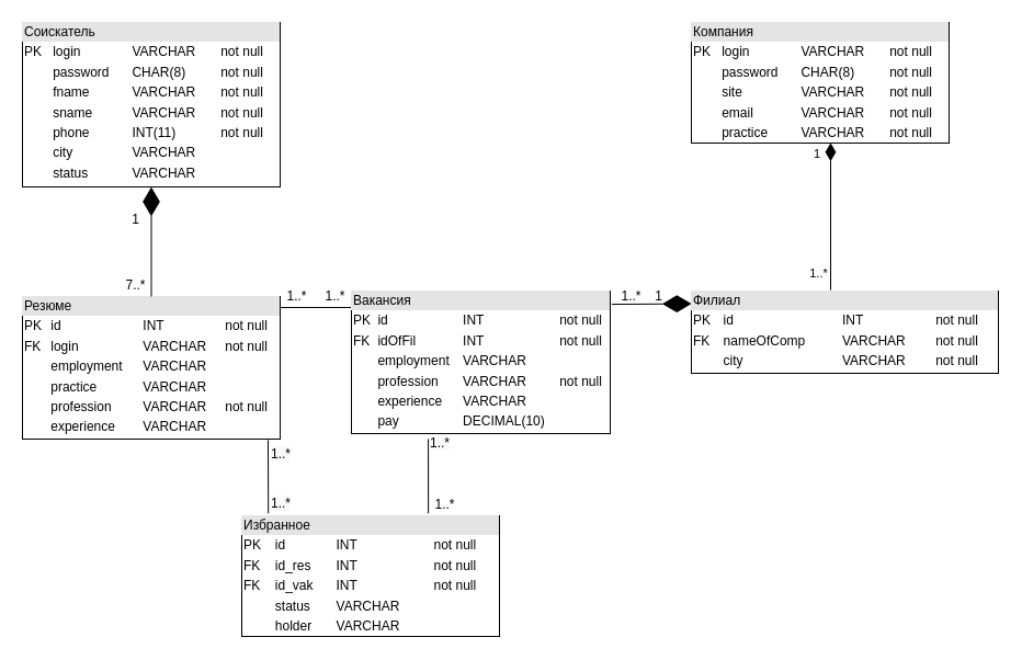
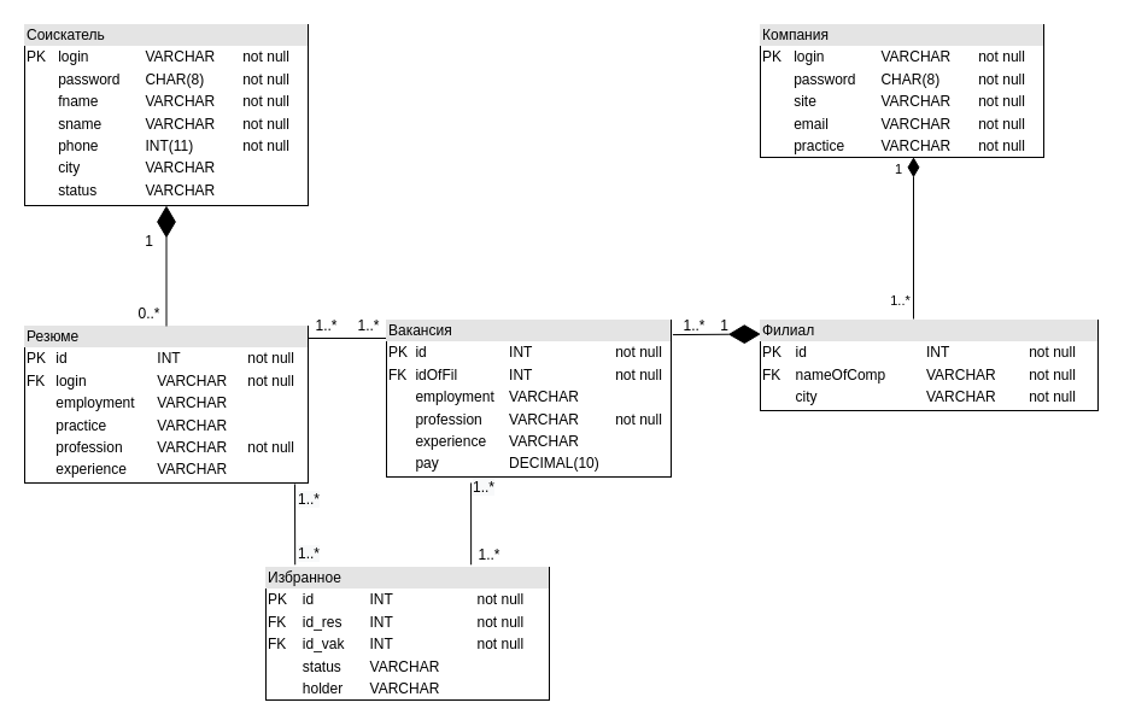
  <mxCell id="0" />
  <mxCell id="1" parent="0" />
  <mxCell id="2" value="&lt;div style=&quot;box-sizing: border-box ; width: 100% ; background: #e4e4e4 ; padding: 2px&quot;&gt;Соискатель&lt;/div&gt;&lt;table style=&quot;width: 100% ; font-size: 1em&quot; cellpadding=&quot;2&quot; cellspacing=&quot;0&quot;&gt;&lt;tbody&gt;&lt;tr&gt;&lt;td&gt;PK&lt;/td&gt;&lt;td&gt;login&lt;/td&gt;&lt;td&gt;VARCHAR&lt;/td&gt;&lt;td&gt;not null&lt;/td&gt;&lt;/tr&gt;&lt;tr&gt;&lt;td&gt;&lt;br&gt;&lt;/td&gt;&lt;td&gt;password&lt;/td&gt;&lt;td&gt;CHAR(8)&lt;/td&gt;&lt;td&gt;not null&lt;/td&gt;&lt;/tr&gt;&lt;tr&gt;&lt;td&gt;&lt;br&gt;&lt;/td&gt;&lt;td&gt;fname&lt;br&gt;&lt;/td&gt;&lt;td&gt;VARCHAR&lt;/td&gt;&lt;td&gt;not null&lt;/td&gt;&lt;/tr&gt;&lt;tr&gt;&lt;td&gt;&lt;br&gt;&lt;/td&gt;&lt;td&gt;sname&lt;br&gt;&lt;/td&gt;&lt;td&gt;VARCHAR&lt;/td&gt;&lt;td&gt;not null&lt;/td&gt;&lt;/tr&gt;&lt;tr&gt;&lt;td&gt;&lt;br&gt;&lt;/td&gt;&lt;td&gt;phone&lt;/td&gt;&lt;td&gt;INT(11)&lt;/td&gt;&lt;td&gt;not null&lt;/td&gt;&lt;/tr&gt;&lt;tr&gt;&lt;td&gt;&lt;/td&gt;&lt;td&gt;city&lt;br&gt;&lt;/td&gt;&lt;td&gt;VARCHAR&lt;/td&gt;&lt;td&gt;&lt;br&gt;&lt;/td&gt;&lt;/tr&gt;&lt;tr&gt;&lt;td&gt;&lt;br&gt;&lt;/td&gt;&lt;td&gt;status&lt;br&gt;&lt;/td&gt;&lt;td&gt;VARCHAR&lt;/td&gt;&lt;td&gt;&lt;br&gt;&lt;/td&gt;&lt;/tr&gt;&lt;/tbody&gt;&lt;/table&gt;" style="verticalAlign=top;align=left;overflow=fill;html=1;" parent="1" vertex="1"><mxGeometry x="20" y="20" width="235" height="150" as="geometry" /></mxCell>
  <mxCell id="3" value="&lt;div style=&quot;box-sizing: border-box ; width: 100% ; background: #e4e4e4 ; padding: 2px&quot;&gt;Резюме&lt;/div&gt;&lt;table style=&quot;width: 100% ; font-size: 1em&quot; cellpadding=&quot;2&quot; cellspacing=&quot;0&quot;&gt;&lt;tbody&gt;&lt;tr&gt;&lt;td&gt;PK&lt;/td&gt;&lt;td&gt;id&lt;/td&gt;&lt;td&gt;INT&lt;/td&gt;&lt;td&gt;not null&lt;/td&gt;&lt;/tr&gt;&lt;tr&gt;&lt;td&gt;FK&lt;/td&gt;&lt;td&gt;login&lt;/td&gt;&lt;td&gt;VARCHAR&lt;/td&gt;&lt;td&gt;not null&lt;/td&gt;&lt;/tr&gt;&lt;tr&gt;&lt;td&gt;&lt;br&gt;&lt;/td&gt;&lt;td&gt;employment&lt;br&gt;&lt;/td&gt;&lt;td&gt;VARCHAR&lt;/td&gt;&lt;td&gt;&lt;br&gt;&lt;/td&gt;&lt;/tr&gt;&lt;tr&gt;&lt;td&gt;&lt;br&gt;&lt;/td&gt;&lt;td&gt;practice&lt;br&gt;&lt;/td&gt;&lt;td&gt;VARCHAR&lt;/td&gt;&lt;td&gt;&lt;br&gt;&lt;/td&gt;&lt;/tr&gt;&lt;tr&gt;&lt;td&gt;&lt;br&gt;&lt;/td&gt;&lt;td&gt;profession&lt;br&gt;&lt;/td&gt;&lt;td&gt;VARCHAR&lt;/td&gt;&lt;td&gt;not null&lt;/td&gt;&lt;/tr&gt;&lt;tr&gt;&lt;td&gt;&lt;/td&gt;&lt;td&gt;experience&lt;br&gt;&lt;/td&gt;&lt;td&gt;VARCHAR&lt;/td&gt;&lt;td&gt;&lt;br&gt;&lt;/td&gt;&lt;/tr&gt;&lt;/tbody&gt;&lt;/table&gt;" style="verticalAlign=top;align=left;overflow=fill;html=1;" parent="1" vertex="1"><mxGeometry x="20" y="270" width="235" height="130" as="geometry" /></mxCell>
  <mxCell id="4" value="&lt;div style=&quot;box-sizing: border-box ; width: 100% ; background: #e4e4e4 ; padding: 2px&quot;&gt;Компания&lt;/div&gt;&lt;table style=&quot;width: 100% ; font-size: 1em&quot; cellpadding=&quot;2&quot; cellspacing=&quot;0&quot;&gt;&lt;tbody&gt;&lt;tr&gt;&lt;td&gt;PK&lt;/td&gt;&lt;td&gt;login&lt;br&gt;&lt;/td&gt;&lt;td&gt;VARCHAR&lt;/td&gt;&lt;td&gt;not null&lt;/td&gt;&lt;/tr&gt;&lt;tr&gt;&lt;td&gt;&lt;br&gt;&lt;/td&gt;&lt;td&gt;password&lt;/td&gt;&lt;td&gt;CHAR(8)&lt;/td&gt;&lt;td&gt;not null&lt;/td&gt;&lt;/tr&gt;&lt;tr&gt;&lt;td&gt;&lt;br&gt;&lt;/td&gt;&lt;td&gt;site&lt;br&gt;&lt;/td&gt;&lt;td&gt;VARCHAR&lt;/td&gt;&lt;td&gt;not null&lt;/td&gt;&lt;/tr&gt;&lt;tr&gt;&lt;td&gt;&lt;br&gt;&lt;/td&gt;&lt;td&gt;email&lt;br&gt;&lt;/td&gt;&lt;td&gt;VARCHAR&lt;/td&gt;&lt;td&gt;not null&lt;/td&gt;&lt;/tr&gt;&lt;tr&gt;&lt;td&gt;&lt;br&gt;&lt;/td&gt;&lt;td&gt;practice&lt;br&gt;&lt;/td&gt;&lt;td&gt;VARCHAR&lt;/td&gt;&lt;td&gt;not null&lt;/td&gt;&lt;/tr&gt;&lt;/tbody&gt;&lt;/table&gt;" style="verticalAlign=top;align=left;overflow=fill;html=1;" parent="1" vertex="1"><mxGeometry x="630" y="20" width="235" height="110" as="geometry" /></mxCell>
  <mxCell id="5" value="&lt;div style=&quot;box-sizing: border-box ; width: 100% ; background: #e4e4e4 ; padding: 2px&quot;&gt;Филиал&lt;/div&gt;&lt;table style=&quot;width: 100% ; font-size: 1em&quot; cellpadding=&quot;2&quot; cellspacing=&quot;0&quot;&gt;&lt;tbody&gt;&lt;tr&gt;&lt;td&gt;PK&lt;/td&gt;&lt;td&gt;id&lt;br&gt;&lt;/td&gt;&lt;td&gt;INT&lt;/td&gt;&lt;td&gt;not null&lt;/td&gt;&lt;/tr&gt;&lt;tr&gt;&lt;td&gt;FK&lt;/td&gt;&lt;td&gt;nameOfComp&lt;/td&gt;&lt;td&gt;VARCHAR&lt;/td&gt;&lt;td&gt;not null&lt;/td&gt;&lt;/tr&gt;&lt;tr&gt;&lt;td&gt;&lt;br&gt;&lt;/td&gt;&lt;td&gt;city&lt;br&gt;&lt;/td&gt;&lt;td&gt;VARCHAR&lt;/td&gt;&lt;td&gt;not null&lt;/td&gt;&lt;/tr&gt;&lt;/tbody&gt;&lt;/table&gt;" style="verticalAlign=top;align=left;overflow=fill;html=1;" parent="1" vertex="1"><mxGeometry x="630" y="265" width="280" height="75" as="geometry" /></mxCell>
  <mxCell id="6" style="edgeStyle=orthogonalEdgeStyle;rounded=0;orthogonalLoop=1;jettySize=auto;html=1;endArrow=none;endFill=0;" parent="1" source="7" edge="1"><mxGeometry relative="1" as="geometry"><mxPoint x="255" y="280" as="targetPoint" /><Array as="points"><mxPoint x="255" y="280" /></Array></mxGeometry></mxCell>
  <mxCell id="7" value="&lt;div style=&quot;box-sizing: border-box ; width: 100% ; background: #e4e4e4 ; padding: 2px&quot;&gt;Вакансия&lt;/div&gt;&lt;table style=&quot;width: 100% ; font-size: 1em&quot; cellpadding=&quot;2&quot; cellspacing=&quot;0&quot;&gt;&lt;tbody&gt;&lt;tr&gt;&lt;td&gt;PK&lt;/td&gt;&lt;td&gt;id&lt;/td&gt;&lt;td&gt;INT&lt;/td&gt;&lt;td&gt;not null&lt;/td&gt;&lt;/tr&gt;&lt;tr&gt;&lt;td&gt;FK&lt;/td&gt;&lt;td&gt;idOfFil&lt;br&gt;&lt;/td&gt;&lt;td&gt;INT&lt;/td&gt;&lt;td&gt;not null&lt;/td&gt;&lt;/tr&gt;&lt;tr&gt;&lt;td&gt;&lt;br&gt;&lt;/td&gt;&lt;td&gt;employment&lt;br&gt;&lt;/td&gt;&lt;td&gt;VARCHAR&lt;/td&gt;&lt;td&gt;&lt;br&gt;&lt;/td&gt;&lt;/tr&gt;&lt;tr&gt;&lt;td&gt;&lt;br&gt;&lt;/td&gt;&lt;td&gt;profession&lt;br&gt;&lt;/td&gt;&lt;td&gt;VARCHAR&lt;/td&gt;&lt;td&gt;not null&lt;/td&gt;&lt;/tr&gt;&lt;tr&gt;&lt;td&gt;&lt;/td&gt;&lt;td&gt;experience&lt;br&gt;&lt;/td&gt;&lt;td&gt;VARCHAR&lt;/td&gt;&lt;td&gt;&lt;br&gt;&lt;/td&gt;&lt;/tr&gt;&lt;tr&gt;&lt;td&gt;&lt;br&gt;&lt;/td&gt;&lt;td&gt;pay&lt;/td&gt;&lt;td&gt;DECIMAL(10)&lt;br&gt;&lt;/td&gt;&lt;td&gt;&lt;br&gt;&lt;/td&gt;&lt;/tr&gt;&lt;/tbody&gt;&lt;/table&gt;" style="verticalAlign=top;align=left;overflow=fill;html=1;" parent="1" vertex="1"><mxGeometry x="320" y="265" width="236" height="130" as="geometry" /></mxCell>
  <mxCell id="8" value="1" style="endArrow=none;html=1;endSize=12;startArrow=diamondThin;startSize=14;startFill=1;edgeStyle=orthogonalEdgeStyle;align=left;verticalAlign=bottom;endFill=0;exitX=0.541;exitY=0.998;exitDx=0;exitDy=0;exitPerimeter=0;" parent="1" source="4" edge="1"><mxGeometry x="-0.002" y="-51" relative="1" as="geometry"><mxPoint x="778" y="140" as="sourcePoint" /><mxPoint x="757" y="264" as="targetPoint" /><Array as="points"><mxPoint x="757" y="264" /><mxPoint x="757" y="264" /></Array><mxPoint x="34" y="-48" as="offset" /></mxGeometry></mxCell>
  <mxCell id="9" value="1..*" style="edgeLabel;html=1;align=center;verticalAlign=middle;resizable=0;points=[];" parent="1" vertex="1" connectable="0"><mxGeometry x="759.995" y="264.999" as="geometry"><mxPoint x="-14.1" y="-16.03" as="offset" /></mxGeometry></mxCell>
  <mxCell id="10" value="" style="endArrow=diamondThin;endFill=1;endSize=24;html=1;entryX=0.5;entryY=1;entryDx=0;entryDy=0;" parent="1" source="3" target="2" edge="1"><mxGeometry width="160" relative="1" as="geometry"><mxPoint x="90" y="360" as="sourcePoint" /><mxPoint x="250" y="360" as="targetPoint" /></mxGeometry></mxCell>
  <mxCell id="11" value="1" style="text;html=1;align=center;verticalAlign=middle;resizable=0;points=[];autosize=1;" parent="1" vertex="1"><mxGeometry x="113" y="190" width="20" height="20" as="geometry" /></mxCell>
- <mxCell id="12" value="7..*" style="text;html=1;align=center;verticalAlign=middle;resizable=0;points=[];autosize=1;" parent="1" vertex="1"><mxGeometry x="108" y="250" width="30" height="20" as="geometry" /></mxCell>
+ <mxCell id="12" value="0..*" style="text;html=1;align=center;verticalAlign=middle;resizable=0;points=[];autosize=1;" parent="1" vertex="1"><mxGeometry x="108" y="250" width="30" height="20" as="geometry" /></mxCell>
  <mxCell id="13" value="1..*" style="text;html=1;align=center;verticalAlign=middle;resizable=0;points=[];autosize=1;" parent="1" vertex="1"><mxGeometry x="255" y="260" width="30" height="20" as="geometry" /></mxCell>
  <mxCell id="14" value="1" style="text;html=1;align=center;verticalAlign=middle;resizable=0;points=[];autosize=1;" parent="1" vertex="1"><mxGeometry x="590" y="260" width="20" height="20" as="geometry" /></mxCell>
  <mxCell id="15" value="" style="endArrow=diamondThin;endFill=1;endSize=24;html=1;entryX=0.001;entryY=0.154;entryDx=0;entryDy=0;entryPerimeter=0;exitX=1.006;exitY=0.093;exitDx=0;exitDy=0;exitPerimeter=0;" parent="1" source="7" target="5" edge="1"><mxGeometry width="160" relative="1" as="geometry"><mxPoint x="579" y="270" as="sourcePoint" /><mxPoint x="562" y="92" as="targetPoint" /><Array as="points" /></mxGeometry></mxCell>
  <mxCell id="16" value="1..*" style="text;html=1;align=center;verticalAlign=middle;resizable=0;points=[];autosize=1;" parent="1" vertex="1"><mxGeometry x="290" y="260" width="30" height="20" as="geometry" /></mxCell>
  <mxCell id="17" value="1..*" style="text;html=1;align=center;verticalAlign=middle;resizable=0;points=[];autosize=1;" parent="1" vertex="1"><mxGeometry x="560" y="260" width="30" height="20" as="geometry" /></mxCell>
  <mxCell id="18" value="&lt;div style=&quot;box-sizing: border-box ; width: 100% ; background: #e4e4e4 ; padding: 2px&quot;&gt;Избранное&lt;/div&gt;&lt;table style=&quot;width: 100% ; font-size: 1em&quot; cellpadding=&quot;2&quot; cellspacing=&quot;0&quot;&gt;&lt;tbody&gt;&lt;tr&gt;&lt;td&gt;PK&lt;/td&gt;&lt;td&gt;id&lt;/td&gt;&lt;td&gt;INT&lt;/td&gt;&lt;td&gt;not null&lt;/td&gt;&lt;/tr&gt;&lt;tr&gt;&lt;td&gt;FK&lt;/td&gt;&lt;td&gt;id_res&lt;/td&gt;&lt;td&gt;INT&lt;/td&gt;&lt;td&gt;not null&lt;/td&gt;&lt;/tr&gt;&lt;tr&gt;&lt;td&gt;FK&lt;/td&gt;&lt;td&gt;id_vak&lt;br&gt;&lt;/td&gt;&lt;td&gt;INT&lt;/td&gt;&lt;td&gt;not null&lt;/td&gt;&lt;/tr&gt;&lt;tr&gt;&lt;td&gt;&lt;br&gt;&lt;/td&gt;&lt;td&gt;status&lt;/td&gt;&lt;td&gt;VARCHAR&lt;/td&gt;&lt;td&gt;&lt;br&gt;&lt;/td&gt;&lt;/tr&gt;&lt;tr&gt;&lt;td&gt;&lt;br&gt;&lt;/td&gt;&lt;td&gt;holder&lt;/td&gt;&lt;td&gt;VARCHAR&lt;/td&gt;&lt;td&gt;&lt;br&gt;&lt;/td&gt;&lt;/tr&gt;&lt;/tbody&gt;&lt;/table&gt;" style="verticalAlign=top;align=left;overflow=fill;html=1;" parent="1" vertex="1"><mxGeometry x="220" y="470" width="235" height="110" as="geometry" /></mxCell>
  <mxCell id="19" value="" style="endArrow=none;html=1;exitX=0.297;exitY=1.038;exitDx=0;exitDy=0;exitPerimeter=0;entryX=0.724;entryY=-0.02;entryDx=0;entryDy=0;entryPerimeter=0;" parent="1" source="7" target="18" edge="1"><mxGeometry width="50" height="50" relative="1" as="geometry"><mxPoint x="400" y="260" as="sourcePoint" /><mxPoint x="427" y="130" as="targetPoint" /><Array as="points" /></mxGeometry></mxCell>
  <mxCell id="20" value="1..*" style="text;html=1;align=center;verticalAlign=middle;resizable=0;points=[];autosize=1;" parent="1" vertex="1"><mxGeometry x="390" y="450" width="30" height="20" as="geometry" /></mxCell>
  <mxCell id="21" value="&lt;span style=&quot;color: rgb(0, 0, 0); font-family: helvetica; font-size: 12px; font-style: normal; font-weight: 400; letter-spacing: normal; text-align: center; text-indent: 0px; text-transform: none; word-spacing: 0px; background-color: rgb(248, 249, 250); display: inline; float: none;&quot;&gt;1..*&lt;/span&gt;" style="text;whiteSpace=wrap;html=1;" parent="1" vertex="1"><mxGeometry x="390" y="390" width="40" height="30" as="geometry" /></mxCell>
  <mxCell id="22" value="" style="endArrow=none;html=1;entryX=0.103;entryY=-0.02;entryDx=0;entryDy=0;entryPerimeter=0;" parent="1" target="18" edge="1"><mxGeometry width="50" height="50" relative="1" as="geometry"><mxPoint x="244" y="401" as="sourcePoint" /><mxPoint x="400.14" y="477.8" as="targetPoint" /><Array as="points" /></mxGeometry></mxCell>
  <mxCell id="23" value="&lt;span style=&quot;color: rgb(0, 0, 0); font-family: helvetica; font-size: 12px; font-style: normal; font-weight: 400; letter-spacing: normal; text-align: center; text-indent: 0px; text-transform: none; word-spacing: 0px; background-color: rgb(248, 249, 250); display: inline; float: none;&quot;&gt;1..*&lt;/span&gt;" style="text;whiteSpace=wrap;html=1;" parent="1" vertex="1"><mxGeometry x="245" y="400" width="40" height="30" as="geometry" /></mxCell>
  <mxCell id="24" value="&lt;span style=&quot;color: rgb(0, 0, 0); font-family: helvetica; font-size: 12px; font-style: normal; font-weight: 400; letter-spacing: normal; text-align: center; text-indent: 0px; text-transform: none; word-spacing: 0px; background-color: rgb(248, 249, 250); display: inline; float: none;&quot;&gt;1..*&lt;/span&gt;" style="text;whiteSpace=wrap;html=1;" parent="1" vertex="1"><mxGeometry x="245" y="445" width="40" height="30" as="geometry" /></mxCell>
